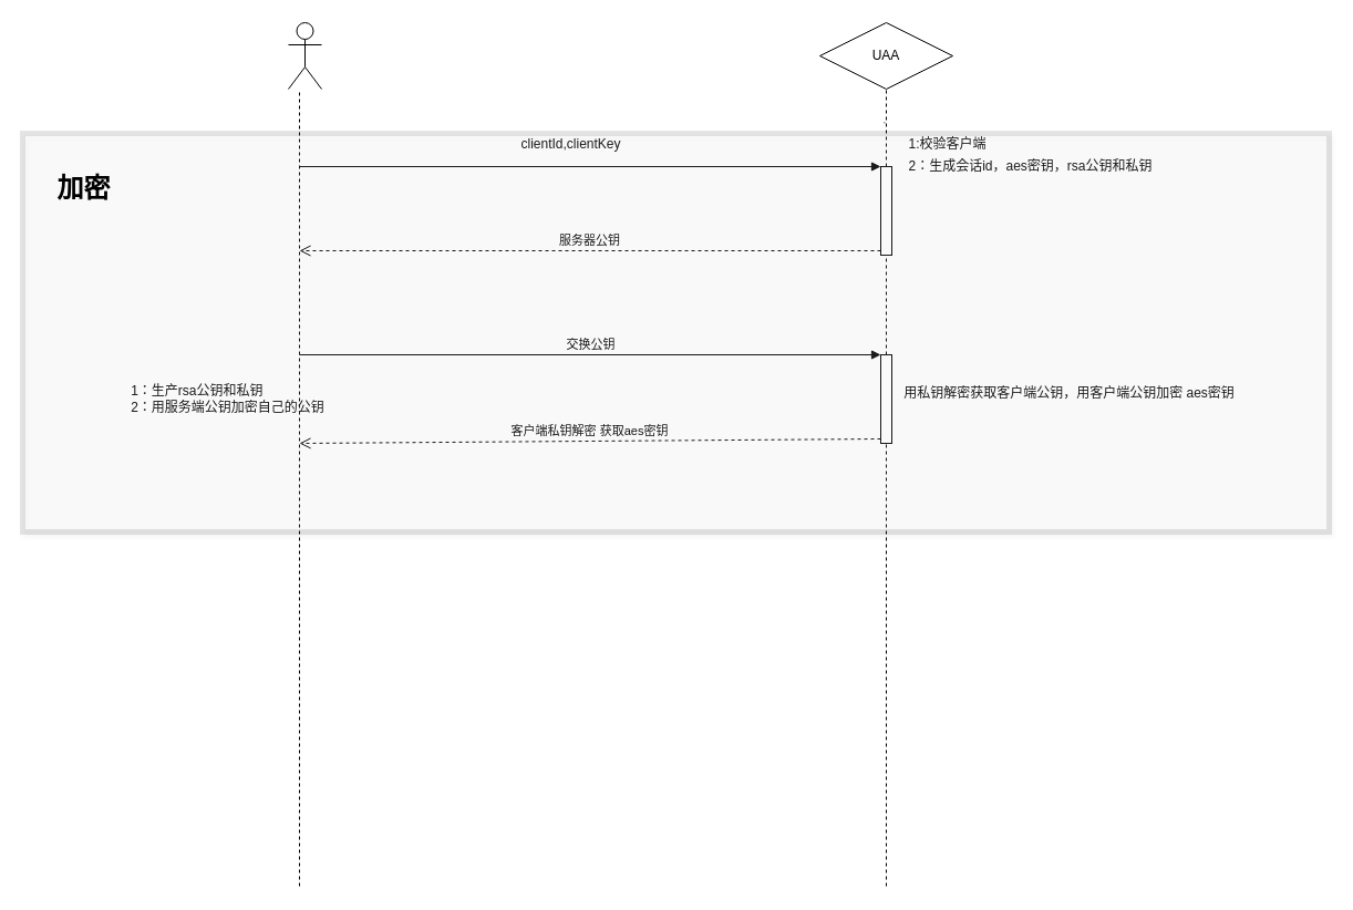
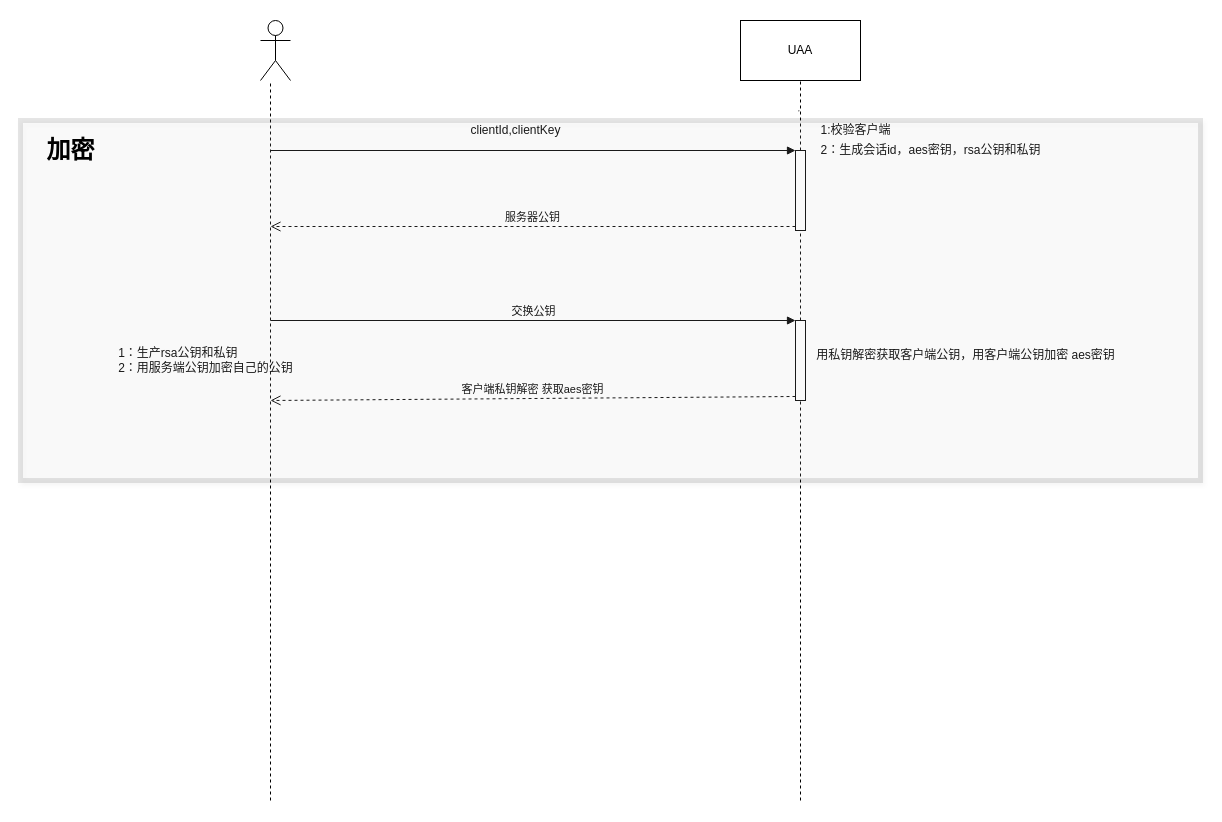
  <mxCell id="0" />
  <mxCell id="1" parent="0" />
- <mxCell id="2" value="UAA" style="rhombus;whiteSpace=wrap;html=1;" vertex="1" parent="1"><mxGeometry x="740" y="20" width="120" height="60" as="geometry" /></mxCell>
+ <mxCell id="2" value="UAA" style="rounded=0;whiteSpace=wrap;html=1;" vertex="1" parent="1"><mxGeometry x="740" y="20" width="120" height="60" as="geometry" /></mxCell>
  <mxCell id="3" value="" style="endArrow=none;dashed=1;html=1;rounded=0;entryX=0.5;entryY=1;entryDx=0;entryDy=0;" edge="1" parent="1"><mxGeometry width="50" height="50" relative="1" as="geometry"><mxPoint x="270" y="800" as="sourcePoint" /><mxPoint x="270" y="80" as="targetPoint" /><Array as="points" /></mxGeometry></mxCell>
  <mxCell id="4" value="" style="endArrow=none;dashed=1;html=1;rounded=0;entryX=0.5;entryY=1;entryDx=0;entryDy=0;startArrow=none;" edge="1" parent="1" source="12" target="2"><mxGeometry width="50" height="50" relative="1" as="geometry"><mxPoint x="800" y="510" as="sourcePoint" /><mxPoint x="840" y="80" as="targetPoint" /><Array as="points" /></mxGeometry></mxCell>
  <mxCell id="5" value="&lt;hr&gt;" style="edgeLabel;html=1;align=center;verticalAlign=middle;resizable=0;points=[];" vertex="1" connectable="0" parent="4"><mxGeometry x="0.172" y="3" relative="1" as="geometry"><mxPoint as="offset" /></mxGeometry></mxCell>
  <mxCell id="6" value="clientId,clientKey" style="text;html=1;align=center;verticalAlign=middle;resizable=0;points=[];autosize=1;strokeColor=none;fillColor=none;" vertex="1" parent="1"><mxGeometry x="460" y="120" width="110" height="20" as="geometry" /></mxCell>
  <mxCell id="7" value="1:校验客户端&lt;br&gt;" style="text;html=1;align=center;verticalAlign=middle;resizable=0;points=[];autosize=1;strokeColor=none;fillColor=none;" vertex="1" parent="1"><mxGeometry x="810" y="120" width="90" height="20" as="geometry" /></mxCell>
  <mxCell id="8" value="2：生成会话id，aes密钥，rsa公钥和私钥" style="text;html=1;align=center;verticalAlign=middle;resizable=0;points=[];autosize=1;strokeColor=none;fillColor=none;" vertex="1" parent="1"><mxGeometry x="810" y="140" width="240" height="20" as="geometry" /></mxCell>
  <mxCell id="9" value="" style="shape=umlActor;verticalLabelPosition=bottom;verticalAlign=top;html=1;outlineConnect=0;" vertex="1" parent="1"><mxGeometry x="260" y="20" width="30" height="60" as="geometry" /></mxCell>
  <mxCell id="10" value="" style="html=1;verticalAlign=bottom;endArrow=block;entryX=0;entryY=0;rounded=0;" edge="1" target="12" parent="1"><mxGeometry x="0.105" y="40" relative="1" as="geometry"><mxPoint x="270" y="150" as="sourcePoint" /><mxPoint as="offset" /></mxGeometry></mxCell>
  <mxCell id="11" value="服务器公钥" style="html=1;verticalAlign=bottom;endArrow=open;dashed=1;endSize=8;exitX=0;exitY=0.95;rounded=0;" edge="1" source="12" parent="1"><mxGeometry relative="1" as="geometry"><mxPoint x="270" y="226" as="targetPoint" /><Array as="points"><mxPoint x="280" y="226" /></Array></mxGeometry></mxCell>
  <mxCell id="12" value="" style="html=1;points=[];perimeter=orthogonalPerimeter;" vertex="1" parent="1"><mxGeometry x="795" y="150" width="10" height="80" as="geometry" /></mxCell>
  <mxCell id="13" value="" style="endArrow=none;dashed=1;html=1;rounded=0;entryX=0.5;entryY=1;entryDx=0;entryDy=0;" edge="1" parent="1" target="12"><mxGeometry width="50" height="50" relative="1" as="geometry"><mxPoint x="800" y="800" as="sourcePoint" /><mxPoint x="800" y="80" as="targetPoint" /><Array as="points" /></mxGeometry></mxCell>
  <mxCell id="14" value="" style="html=1;points=[];perimeter=orthogonalPerimeter;" vertex="1" parent="1"><mxGeometry x="795" y="320" width="10" height="80" as="geometry" /></mxCell>
  <mxCell id="15" value="交换公钥" style="html=1;verticalAlign=bottom;endArrow=block;entryX=0;entryY=0;rounded=0;" edge="1" target="14" parent="1"><mxGeometry relative="1" as="geometry"><mxPoint x="270" y="320" as="sourcePoint" /></mxGeometry></mxCell>
  <mxCell id="16" value="客户端私钥解密 获取aes密钥" style="html=1;verticalAlign=bottom;endArrow=open;dashed=1;endSize=8;exitX=0;exitY=0.95;rounded=0;" edge="1" source="14" parent="1"><mxGeometry relative="1" as="geometry"><mxPoint x="270" y="400" as="targetPoint" /></mxGeometry></mxCell>
  <mxCell id="17" value="&lt;div style=&quot;text-align: justify&quot;&gt;&lt;span&gt;1：生产rsa公钥和私钥&lt;/span&gt;&lt;/div&gt;2：用服务端公钥加密自己的公钥&lt;br&gt;" style="text;html=1;align=center;verticalAlign=middle;resizable=0;points=[];autosize=1;strokeColor=none;fillColor=none;" vertex="1" parent="1"><mxGeometry x="110" y="345" width="190" height="30" as="geometry" /></mxCell>
  <mxCell id="18" value="用私钥解密获取客户端公钥，用客户端公钥加密 aes密钥" style="text;html=1;align=center;verticalAlign=middle;resizable=0;points=[];autosize=1;strokeColor=none;fillColor=none;" vertex="1" parent="1"><mxGeometry x="810" y="345" width="310" height="20" as="geometry" /></mxCell>
  <mxCell id="19" value="" style="rounded=0;whiteSpace=wrap;html=1;opacity=10;shadow=1;perimeterSpacing=1;strokeWidth=5;" vertex="1" parent="1"><mxGeometry x="20" y="120" width="1180" height="360" as="geometry" /></mxCell>
- <mxCell id="20" value="加密" style="text;strokeColor=none;fillColor=none;html=1;fontSize=24;fontStyle=1;verticalAlign=middle;align=center;rounded=0;shadow=1;opacity=10;" vertex="1" parent="1"><mxGeometry x="25" y="150" width="100" height="40" as="geometry" /></mxCell>
+ <mxCell id="20" value="加密" style="text;strokeColor=none;fillColor=none;html=1;fontSize=24;fontStyle=1;verticalAlign=middle;align=center;rounded=0;shadow=1;opacity=10;" vertex="1" parent="1"><mxGeometry x="20" y="130" width="100" height="40" as="geometry" /></mxCell>
